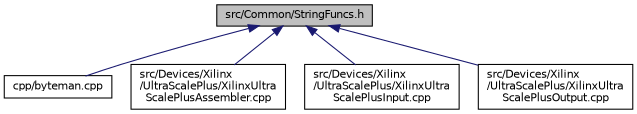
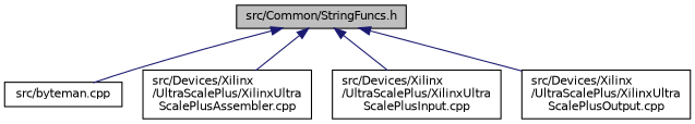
  digraph {
    node [color=black fillcolor=white fontname=Helvetica fontsize=10 shape=record style=filled]
    edge [color=midnightblue dir=back fontname=Helvetica fontsize=10 labelfontname=Helvetica labelfontsize=10 style=solid]
    n1 [fillcolor=grey75 fontcolor=black height=0.2 label="src/Common/StringFuncs.h" width=0.4]
-   n2 [height=0.2 label="cpp/byteman.cpp" width=0.4]
+   n2 [height=0.2 label="src/byteman.cpp" width=0.4]
    n3 [height=0.2 label="src/Devices/Xilinx\l/UltraScalePlus/XilinxUltra\lScalePlusAssembler.cpp" width=0.4]
    n4 [height=0.2 label="src/Devices/Xilinx\l/UltraScalePlus/XilinxUltra\lScalePlusInput.cpp" width=0.4]
    n5 [height=0.2 label="src/Devices/Xilinx\l/UltraScalePlus/XilinxUltra\lScalePlusOutput.cpp" width=0.4]
    n1 -> n2
    n1 -> n3
    n1 -> n4
    n1 -> n5
  }
